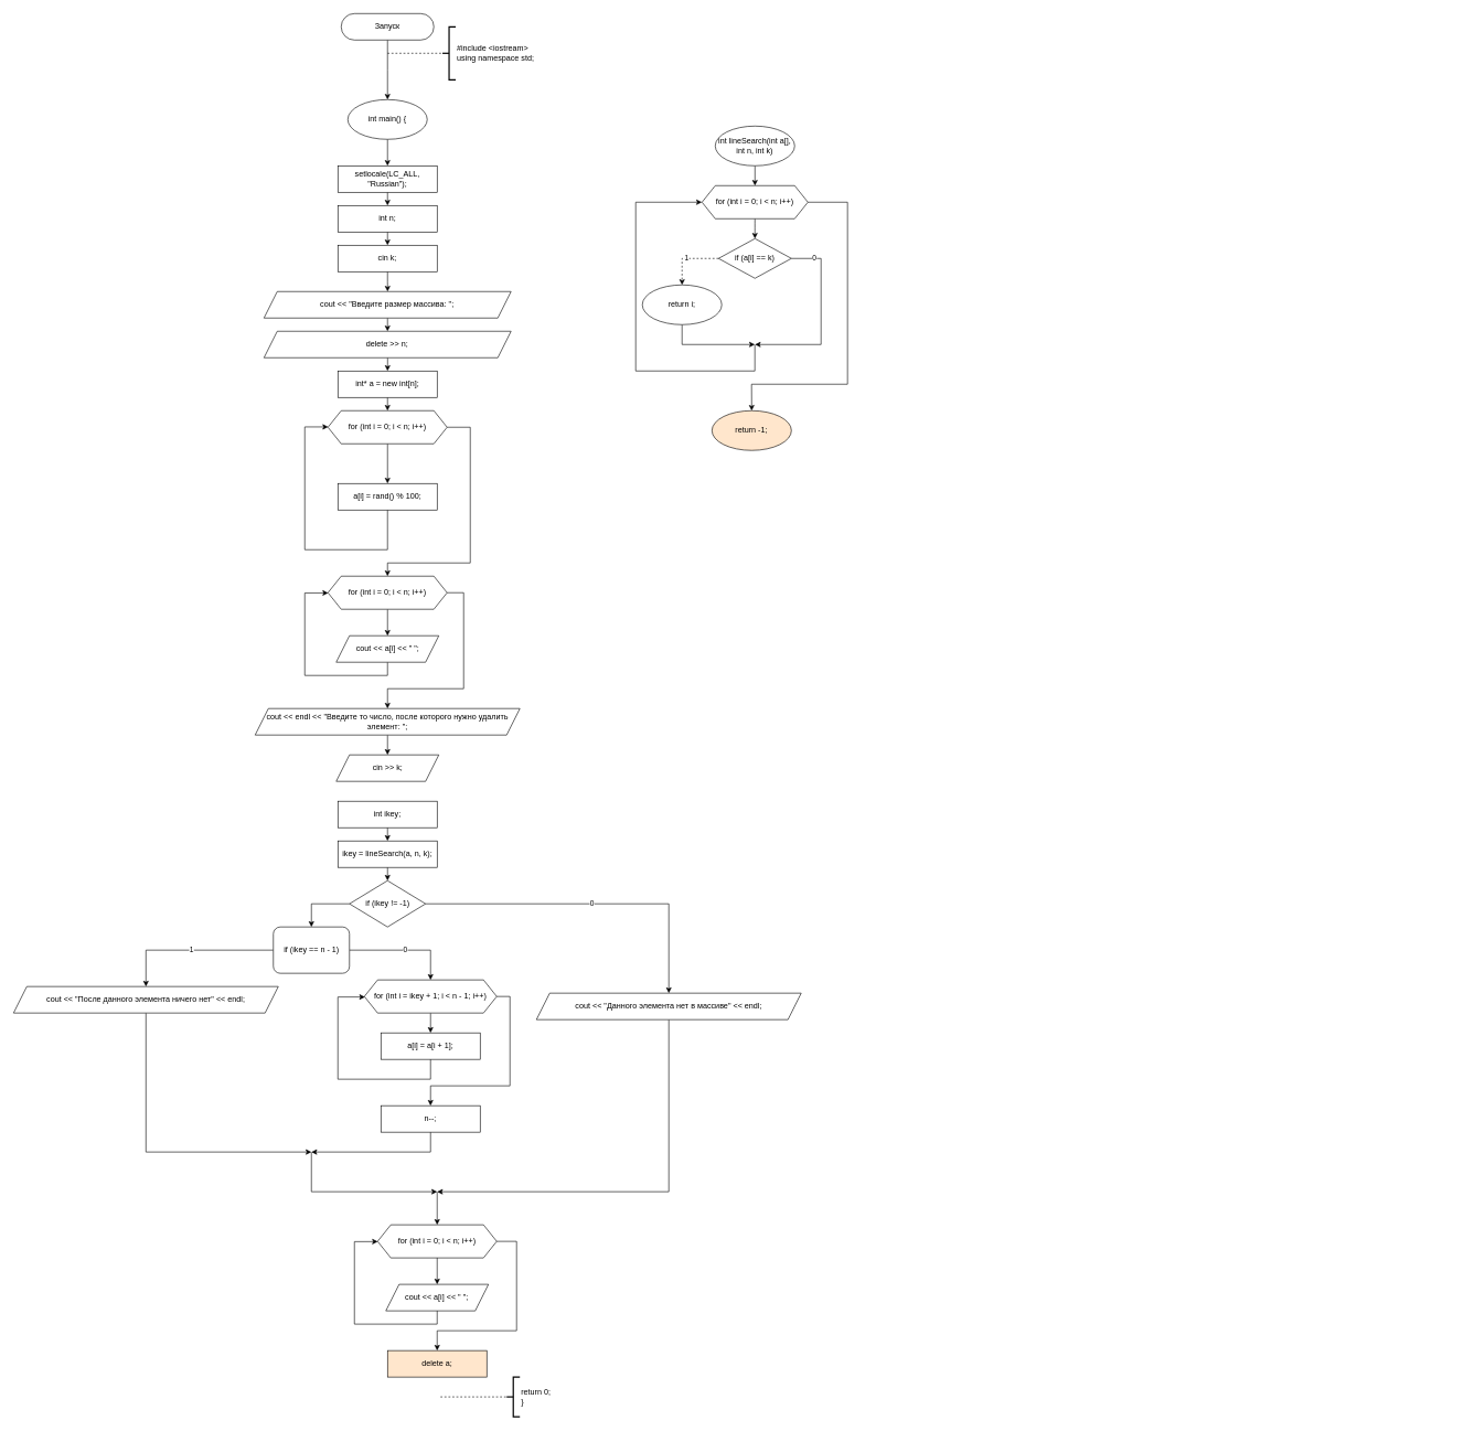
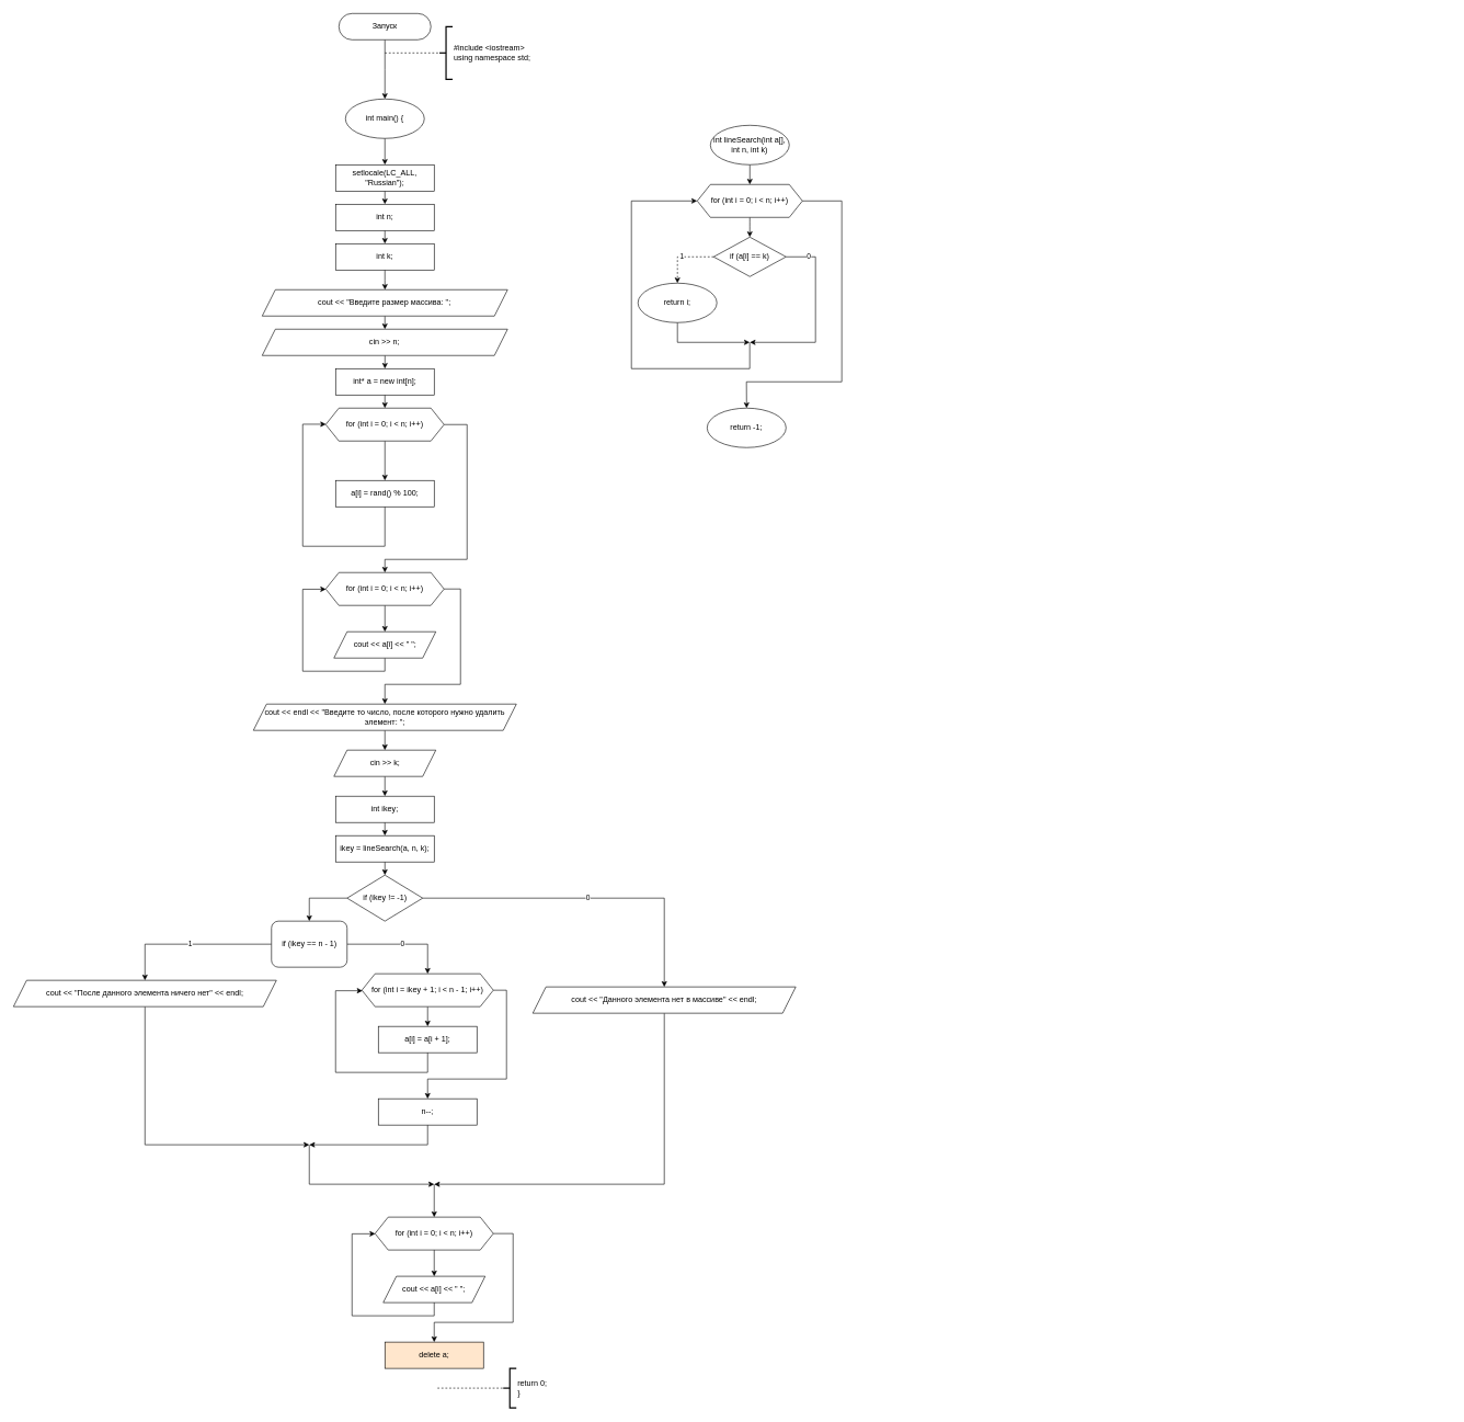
  <mxCell id="0" />
  <mxCell id="1" parent="0" />
  <mxCell id="2" style="edgeStyle=orthogonalEdgeStyle;rounded=0;orthogonalLoop=1;jettySize=auto;html=1;" parent="1" source="3" edge="1"><mxGeometry relative="1" as="geometry"><mxPoint x="585" y="150" as="targetPoint" /></mxGeometry></mxCell>
  <mxCell id="3" value="Запуск" style="rounded=1;whiteSpace=wrap;html=1;arcSize=50;" parent="1" vertex="1"><mxGeometry x="515" y="20" width="140" height="40" as="geometry" /></mxCell>
  <mxCell id="4" value="#include &amp;lt;iostream&amp;gt;&lt;br&gt;using namespace std;" style="strokeWidth=2;html=1;shape=mxgraph.flowchart.annotation_2;align=left;labelPosition=right;pointerEvents=1;" parent="1" vertex="1"><mxGeometry x="668.01" y="40" width="20" height="80" as="geometry" /></mxCell>
  <mxCell id="5" value="" style="endArrow=none;dashed=1;html=1;entryX=0;entryY=0.5;entryDx=0;entryDy=0;entryPerimeter=0;" parent="1" target="4" edge="1"><mxGeometry width="50" height="50" relative="1" as="geometry"><mxPoint x="585" y="80" as="sourcePoint" /><mxPoint x="675" y="70" as="targetPoint" /></mxGeometry></mxCell>
  <mxCell id="6" value="return 0;&lt;br&gt;}" style="strokeWidth=2;html=1;shape=mxgraph.flowchart.annotation_2;align=left;labelPosition=right;pointerEvents=1;" parent="1" vertex="1"><mxGeometry x="765" y="2080" width="20" height="60" as="geometry" /></mxCell>
  <mxCell id="7" value="" style="endArrow=none;dashed=1;html=1;entryX=0;entryY=0.5;entryDx=0;entryDy=0;entryPerimeter=0;" parent="1" edge="1"><mxGeometry width="50" height="50" relative="1" as="geometry"><mxPoint x="665" y="2110" as="sourcePoint" /><mxPoint x="765" y="2110" as="targetPoint" /></mxGeometry></mxCell>
  <mxCell id="8" style="edgeStyle=orthogonalEdgeStyle;html=1;rounded=0;" parent="1" source="9" target="11" edge="1"><mxGeometry relative="1" as="geometry" /></mxCell>
  <mxCell id="9" value="int main() {" style="ellipse;whiteSpace=wrap;html=1;" parent="1" vertex="1"><mxGeometry x="525" y="150" width="120" height="60" as="geometry" /></mxCell>
  <mxCell id="10" style="edgeStyle=orthogonalEdgeStyle;rounded=0;html=1;" parent="1" source="11" target="13" edge="1"><mxGeometry relative="1" as="geometry" /></mxCell>
  <mxCell id="11" value="setlocale(LC_ALL, &quot;Russian&quot;);" style="rounded=0;whiteSpace=wrap;html=1;" parent="1" vertex="1"><mxGeometry x="510" y="250" width="150" height="40" as="geometry" /></mxCell>
  <mxCell id="12" style="edgeStyle=orthogonalEdgeStyle;rounded=0;html=1;" parent="1" source="13" target="15" edge="1"><mxGeometry relative="1" as="geometry" /></mxCell>
  <mxCell id="13" value="int n;" style="rounded=0;whiteSpace=wrap;html=1;" parent="1" vertex="1"><mxGeometry x="510" y="310" width="150" height="40" as="geometry" /></mxCell>
  <mxCell id="14" style="edgeStyle=orthogonalEdgeStyle;rounded=0;html=1;" parent="1" source="15" target="17" edge="1"><mxGeometry relative="1" as="geometry" /></mxCell>
- <mxCell id="15" value="cin k;" style="rounded=0;whiteSpace=wrap;html=1;" parent="1" vertex="1"><mxGeometry x="510" y="370" width="150" height="40" as="geometry" /></mxCell>
+ <mxCell id="15" value="int k;" style="rounded=0;whiteSpace=wrap;html=1;" parent="1" vertex="1"><mxGeometry x="510" y="370" width="150" height="40" as="geometry" /></mxCell>
  <mxCell id="16" style="edgeStyle=orthogonalEdgeStyle;rounded=0;html=1;" parent="1" source="17" target="19" edge="1"><mxGeometry relative="1" as="geometry" /></mxCell>
  <mxCell id="17" value="cout &amp;lt;&amp;lt; &quot;Введите размер массива: &quot;;" style="shape=parallelogram;perimeter=parallelogramPerimeter;whiteSpace=wrap;html=1;fixedSize=1;" parent="1" vertex="1"><mxGeometry x="398.38" y="440" width="373.25" height="40" as="geometry" /></mxCell>
  <mxCell id="18" style="edgeStyle=orthogonalEdgeStyle;rounded=0;html=1;" parent="1" source="19" edge="1"><mxGeometry relative="1" as="geometry"><mxPoint x="585" y="560" as="targetPoint" /></mxGeometry></mxCell>
- <mxCell id="19" value="delete &amp;gt;&amp;gt; n;" style="shape=parallelogram;perimeter=parallelogramPerimeter;whiteSpace=wrap;html=1;fixedSize=1;" parent="1" vertex="1"><mxGeometry x="398.38" y="500" width="373.25" height="40" as="geometry" /></mxCell>
+ <mxCell id="19" value="cin &amp;gt;&amp;gt; n;" style="shape=parallelogram;perimeter=parallelogramPerimeter;whiteSpace=wrap;html=1;fixedSize=1;" parent="1" vertex="1"><mxGeometry x="398.38" y="500" width="373.25" height="40" as="geometry" /></mxCell>
  <mxCell id="20" style="edgeStyle=orthogonalEdgeStyle;html=1;" edge="1" parent="1" source="21" target="33"><mxGeometry relative="1" as="geometry" /></mxCell>
  <mxCell id="21" value="&lt;div&gt;int lineSearch(int a[], int n, int k)&lt;/div&gt;" style="ellipse;whiteSpace=wrap;html=1;" parent="1" vertex="1"><mxGeometry x="1080.14" y="190" width="120" height="60" as="geometry" /></mxCell>
- <mxCell id="22" value="return -1;" style="ellipse;whiteSpace=wrap;html=1;fillColor=#ffe6cc;" parent="1" vertex="1"><mxGeometry x="1075.21" y="620" width="120" height="60" as="geometry" /></mxCell>
+ <mxCell id="22" value="return -1;" style="ellipse;whiteSpace=wrap;html=1;" parent="1" vertex="1"><mxGeometry x="1075.21" y="620" width="120" height="60" as="geometry" /></mxCell>
  <mxCell id="23" style="edgeStyle=orthogonalEdgeStyle;rounded=0;html=1;entryX=-0.005;entryY=0.525;entryDx=0;entryDy=0;entryPerimeter=0;" parent="1" edge="1"><mxGeometry relative="1" as="geometry"><Array as="points"><mxPoint x="2205" y="600" /><mxPoint x="2050" y="600" /><mxPoint x="2050" y="387" /></Array><mxPoint x="2109.05" y="387" as="targetPoint" /></mxGeometry></mxCell>
  <mxCell id="24" style="edgeStyle=orthogonalEdgeStyle;rounded=0;html=1;" parent="1" source="25" target="28" edge="1"><mxGeometry relative="1" as="geometry" /></mxCell>
  <mxCell id="25" value="int* a = new int[n];" style="rounded=0;whiteSpace=wrap;html=1;" parent="1" vertex="1"><mxGeometry x="510" y="560" width="150" height="40" as="geometry" /></mxCell>
  <mxCell id="26" style="edgeStyle=orthogonalEdgeStyle;rounded=0;html=1;" parent="1" source="28" edge="1"><mxGeometry relative="1" as="geometry"><Array as="points"><mxPoint x="710" y="645" /><mxPoint x="710" y="850" /><mxPoint x="585" y="850" /></Array><mxPoint x="585" y="870" as="targetPoint" /></mxGeometry></mxCell>
  <mxCell id="27" style="edgeStyle=orthogonalEdgeStyle;rounded=0;html=1;" edge="1" parent="1" source="28" target="30"><mxGeometry relative="1" as="geometry" /></mxCell>
  <mxCell id="28" value="for (int i = 0; i &amp;lt; n; i++)" style="shape=hexagon;perimeter=hexagonPerimeter2;whiteSpace=wrap;html=1;fixedSize=1;" parent="1" vertex="1"><mxGeometry x="495.01" y="620" width="180" height="50" as="geometry" /></mxCell>
  <mxCell id="29" style="edgeStyle=orthogonalEdgeStyle;rounded=0;html=1;entryX=0.002;entryY=0.49;entryDx=0;entryDy=0;entryPerimeter=0;" parent="1" source="30" target="28" edge="1"><mxGeometry relative="1" as="geometry"><Array as="points"><mxPoint x="585" y="830" /><mxPoint x="460" y="830" /><mxPoint x="460" y="645" /></Array></mxGeometry></mxCell>
  <mxCell id="30" value="a[i] = rand() % 100;" style="rounded=0;whiteSpace=wrap;html=1;" parent="1" vertex="1"><mxGeometry x="510" y="730" width="150" height="40" as="geometry" /></mxCell>
  <mxCell id="31" style="edgeStyle=orthogonalEdgeStyle;html=1;" edge="1" parent="1" source="33" target="36"><mxGeometry relative="1" as="geometry" /></mxCell>
  <mxCell id="32" style="edgeStyle=orthogonalEdgeStyle;rounded=0;html=1;" edge="1" parent="1" source="33" target="22"><mxGeometry relative="1" as="geometry"><Array as="points"><mxPoint x="1280" y="305" /><mxPoint x="1280" y="580" /><mxPoint x="1135" y="580" /></Array></mxGeometry></mxCell>
  <mxCell id="33" value="for (int i = 0; i &amp;lt; n; i++)" style="shape=hexagon;perimeter=hexagonPerimeter2;whiteSpace=wrap;html=1;fixedSize=1;" vertex="1" parent="1"><mxGeometry x="1060.14" y="280" width="160" height="50" as="geometry" /></mxCell>
  <mxCell id="34" value="1" style="edgeStyle=orthogonalEdgeStyle;html=1;rounded=0;dashed=1;" edge="1" parent="1" source="36" target="38"><mxGeometry relative="1" as="geometry"><Array as="points"><mxPoint x="1030" y="390" /></Array></mxGeometry></mxCell>
  <mxCell id="35" value="0" style="edgeStyle=orthogonalEdgeStyle;rounded=0;html=1;" edge="1" parent="1" source="36"><mxGeometry x="-0.747" relative="1" as="geometry"><mxPoint x="1140.14" y="520" as="targetPoint" /><Array as="points"><mxPoint x="1240" y="390" /><mxPoint x="1240" y="520" /></Array><mxPoint as="offset" /></mxGeometry></mxCell>
  <mxCell id="36" value="if (a[i] == k)" style="rhombus;whiteSpace=wrap;html=1;" vertex="1" parent="1"><mxGeometry x="1085.07" y="360" width="110.14" height="60" as="geometry" /></mxCell>
  <mxCell id="37" style="edgeStyle=orthogonalEdgeStyle;rounded=0;html=1;" edge="1" parent="1" source="38"><mxGeometry relative="1" as="geometry"><mxPoint x="1140" y="520" as="targetPoint" /><Array as="points"><mxPoint x="1030" y="520" /></Array></mxGeometry></mxCell>
  <mxCell id="38" value="return i;" style="ellipse;whiteSpace=wrap;html=1;" vertex="1" parent="1"><mxGeometry x="970" y="430" width="120" height="60" as="geometry" /></mxCell>
  <mxCell id="39" value="" style="endArrow=classic;html=1;rounded=0;entryX=-0.001;entryY=0.5;entryDx=0;entryDy=0;entryPerimeter=0;" edge="1" parent="1" target="33"><mxGeometry width="50" height="50" relative="1" as="geometry"><mxPoint x="1140" y="520" as="sourcePoint" /><mxPoint x="1190" y="470" as="targetPoint" /><Array as="points"><mxPoint x="1140" y="560" /><mxPoint x="960" y="560" /><mxPoint x="960" y="305" /></Array></mxGeometry></mxCell>
  <mxCell id="40" style="edgeStyle=orthogonalEdgeStyle;rounded=0;html=1;" edge="1" parent="1" source="42" target="44"><mxGeometry relative="1" as="geometry" /></mxCell>
  <mxCell id="41" style="edgeStyle=orthogonalEdgeStyle;rounded=0;html=1;" edge="1" parent="1" source="42" target="46"><mxGeometry relative="1" as="geometry"><Array as="points"><mxPoint x="700" y="895" /><mxPoint x="700" y="1040" /><mxPoint x="585" y="1040" /></Array></mxGeometry></mxCell>
  <mxCell id="42" value="for (int i = 0; i &amp;lt; n; i++)" style="shape=hexagon;perimeter=hexagonPerimeter2;whiteSpace=wrap;html=1;fixedSize=1;" vertex="1" parent="1"><mxGeometry x="495.01" y="870" width="180" height="50" as="geometry" /></mxCell>
  <mxCell id="43" style="edgeStyle=orthogonalEdgeStyle;rounded=0;html=1;entryX=0.002;entryY=0.507;entryDx=0;entryDy=0;entryPerimeter=0;" edge="1" parent="1" source="44" target="42"><mxGeometry relative="1" as="geometry"><Array as="points"><mxPoint x="585" y="1020" /><mxPoint x="460" y="1020" /><mxPoint x="460" y="895" /></Array></mxGeometry></mxCell>
  <mxCell id="44" value="cout &amp;lt;&amp;lt; a[i] &amp;lt;&amp;lt; &quot; &quot;;" style="shape=parallelogram;perimeter=parallelogramPerimeter;whiteSpace=wrap;html=1;fixedSize=1;" vertex="1" parent="1"><mxGeometry x="507.5" y="960" width="155.01" height="40" as="geometry" /></mxCell>
  <mxCell id="45" style="edgeStyle=orthogonalEdgeStyle;rounded=0;html=1;" edge="1" parent="1" source="46" target="48"><mxGeometry relative="1" as="geometry" /></mxCell>
  <mxCell id="46" value="cout &amp;lt;&amp;lt; endl &amp;lt;&amp;lt; &quot;Введите то число, после которого нужно удалить элемент: &quot;;" style="shape=parallelogram;perimeter=parallelogramPerimeter;whiteSpace=wrap;html=1;fixedSize=1;" vertex="1" parent="1"><mxGeometry x="385" y="1070" width="400" height="40" as="geometry" /></mxCell>
+ <mxCell id="47" style="edgeStyle=orthogonalEdgeStyle;rounded=0;html=1;" edge="1" parent="1" source="48" target="50"><mxGeometry relative="1" as="geometry" /></mxCell>
  <mxCell id="48" value="cin &amp;gt;&amp;gt; k;" style="shape=parallelogram;perimeter=parallelogramPerimeter;whiteSpace=wrap;html=1;fixedSize=1;" vertex="1" parent="1"><mxGeometry x="507.5" y="1140" width="155.01" height="40" as="geometry" /></mxCell>
  <mxCell id="49" style="edgeStyle=orthogonalEdgeStyle;rounded=0;html=1;" edge="1" parent="1" source="50" target="52"><mxGeometry relative="1" as="geometry" /></mxCell>
  <mxCell id="50" value="int ikey;" style="rounded=0;whiteSpace=wrap;html=1;" vertex="1" parent="1"><mxGeometry x="510" y="1210" width="150" height="40" as="geometry" /></mxCell>
  <mxCell id="51" style="edgeStyle=orthogonalEdgeStyle;rounded=0;html=1;" edge="1" parent="1" source="52" target="55"><mxGeometry relative="1" as="geometry" /></mxCell>
  <mxCell id="52" value="ikey = lineSearch(a, n, k);" style="rounded=0;whiteSpace=wrap;html=1;" vertex="1" parent="1"><mxGeometry x="510.01" y="1270" width="150" height="40" as="geometry" /></mxCell>
  <mxCell id="53" style="edgeStyle=orthogonalEdgeStyle;rounded=0;html=1;" edge="1" parent="1" source="55" target="58"><mxGeometry relative="1" as="geometry"><Array as="points"><mxPoint x="470" y="1365" /></Array></mxGeometry></mxCell>
  <mxCell id="54" value="0" style="edgeStyle=orthogonalEdgeStyle;rounded=0;html=1;" edge="1" parent="1" source="55" target="69"><mxGeometry relative="1" as="geometry" /></mxCell>
  <mxCell id="55" value="if (ikey != -1)" style="rhombus;whiteSpace=wrap;html=1;" vertex="1" parent="1"><mxGeometry x="527.5" y="1330" width="115" height="70" as="geometry" /></mxCell>
  <mxCell id="56" value="1" style="edgeStyle=orthogonalEdgeStyle;rounded=0;html=1;" edge="1" parent="1" source="58" target="60"><mxGeometry relative="1" as="geometry"><Array as="points"><mxPoint x="220" y="1435" /></Array></mxGeometry></mxCell>
  <mxCell id="57" value="0" style="edgeStyle=orthogonalEdgeStyle;rounded=0;html=1;" edge="1" parent="1" source="58" target="63"><mxGeometry relative="1" as="geometry" /></mxCell>
  <mxCell id="58" value="if (ikey == n - 1)" style="whiteSpace=wrap;html=1;rounded=1;" vertex="1" parent="1"><mxGeometry x="412.5" y="1400" width="115" height="70" as="geometry" /></mxCell>
  <mxCell id="59" style="edgeStyle=orthogonalEdgeStyle;rounded=0;html=1;" edge="1" parent="1" source="60"><mxGeometry relative="1" as="geometry"><mxPoint x="470" y="1740" as="targetPoint" /><Array as="points"><mxPoint x="220" y="1740" /></Array></mxGeometry></mxCell>
  <mxCell id="60" value="cout &amp;lt;&amp;lt; &quot;После данного элемента ничего нет&quot; &amp;lt;&amp;lt; endl;" style="shape=parallelogram;perimeter=parallelogramPerimeter;whiteSpace=wrap;html=1;fixedSize=1;" vertex="1" parent="1"><mxGeometry x="20" y="1490" width="400" height="40" as="geometry" /></mxCell>
  <mxCell id="61" style="edgeStyle=orthogonalEdgeStyle;rounded=0;html=1;" edge="1" parent="1" source="63" target="65"><mxGeometry relative="1" as="geometry" /></mxCell>
  <mxCell id="62" style="edgeStyle=orthogonalEdgeStyle;rounded=0;html=1;" edge="1" parent="1" source="63" target="67"><mxGeometry relative="1" as="geometry"><Array as="points"><mxPoint x="770" y="1505" /><mxPoint x="770" y="1640" /><mxPoint x="650" y="1640" /></Array></mxGeometry></mxCell>
  <mxCell id="63" value="for (int i = ikey + 1; i &amp;lt; n - 1; i++)" style="shape=hexagon;perimeter=hexagonPerimeter2;whiteSpace=wrap;html=1;fixedSize=1;" vertex="1" parent="1"><mxGeometry x="550" y="1480" width="200" height="50" as="geometry" /></mxCell>
  <mxCell id="64" style="edgeStyle=orthogonalEdgeStyle;rounded=0;html=1;entryX=0.005;entryY=0.516;entryDx=0;entryDy=0;entryPerimeter=0;" edge="1" parent="1" source="65" target="63"><mxGeometry relative="1" as="geometry"><Array as="points"><mxPoint x="650" y="1630" /><mxPoint x="510" y="1630" /><mxPoint x="510" y="1506" /></Array></mxGeometry></mxCell>
  <mxCell id="65" value="a[i] = a[i + 1];" style="rounded=0;whiteSpace=wrap;html=1;" vertex="1" parent="1"><mxGeometry x="575" y="1560" width="150" height="40" as="geometry" /></mxCell>
  <mxCell id="66" style="edgeStyle=orthogonalEdgeStyle;rounded=0;html=1;" edge="1" parent="1" source="67"><mxGeometry relative="1" as="geometry"><mxPoint x="470" y="1740" as="targetPoint" /><Array as="points"><mxPoint x="650" y="1740" /></Array></mxGeometry></mxCell>
  <mxCell id="67" value="n--;" style="rounded=0;whiteSpace=wrap;html=1;" vertex="1" parent="1"><mxGeometry x="575" y="1670" width="150" height="40" as="geometry" /></mxCell>
  <mxCell id="68" style="edgeStyle=orthogonalEdgeStyle;rounded=0;html=1;" edge="1" parent="1" source="69"><mxGeometry relative="1" as="geometry"><mxPoint x="660" y="1800" as="targetPoint" /><Array as="points"><mxPoint x="1010" y="1800" /></Array></mxGeometry></mxCell>
  <mxCell id="69" value="cout &amp;lt;&amp;lt; &quot;Данного элемента нет в массиве&quot; &amp;lt;&amp;lt; endl;" style="shape=parallelogram;perimeter=parallelogramPerimeter;whiteSpace=wrap;html=1;fixedSize=1;" vertex="1" parent="1"><mxGeometry x="810" y="1500" width="400" height="40" as="geometry" /></mxCell>
  <mxCell id="70" style="edgeStyle=orthogonalEdgeStyle;rounded=0;html=1;" edge="1" parent="1" source="72" target="74"><mxGeometry relative="1" as="geometry" /></mxCell>
  <mxCell id="71" style="edgeStyle=orthogonalEdgeStyle;rounded=0;html=1;" edge="1" parent="1" source="72" target="77"><mxGeometry relative="1" as="geometry"><Array as="points"><mxPoint x="780" y="1875" /><mxPoint x="780" y="2010" /><mxPoint x="660" y="2010" /></Array></mxGeometry></mxCell>
  <mxCell id="72" value="for (int i = 0; i &amp;lt; n; i++)" style="shape=hexagon;perimeter=hexagonPerimeter2;whiteSpace=wrap;html=1;fixedSize=1;" vertex="1" parent="1"><mxGeometry x="570" y="1850" width="180" height="50" as="geometry" /></mxCell>
  <mxCell id="73" style="edgeStyle=orthogonalEdgeStyle;rounded=0;html=1;entryX=0.002;entryY=0.507;entryDx=0;entryDy=0;entryPerimeter=0;" edge="1" parent="1" source="74" target="72"><mxGeometry relative="1" as="geometry"><Array as="points"><mxPoint x="659.99" y="2000" /><mxPoint x="534.99" y="2000" /><mxPoint x="534.99" y="1875" /></Array></mxGeometry></mxCell>
  <mxCell id="74" value="cout &amp;lt;&amp;lt; a[i] &amp;lt;&amp;lt; &quot; &quot;;" style="shape=parallelogram;perimeter=parallelogramPerimeter;whiteSpace=wrap;html=1;fixedSize=1;" vertex="1" parent="1"><mxGeometry x="582.49" y="1940" width="155.01" height="40" as="geometry" /></mxCell>
  <mxCell id="75" value="" style="endArrow=classic;html=1;rounded=0;" edge="1" parent="1"><mxGeometry width="50" height="50" relative="1" as="geometry"><mxPoint x="470" y="1740" as="sourcePoint" /><mxPoint x="660" y="1800" as="targetPoint" /><Array as="points"><mxPoint x="470" y="1800" /></Array></mxGeometry></mxCell>
  <mxCell id="76" value="" style="endArrow=classic;html=1;rounded=0;" edge="1" parent="1" target="72"><mxGeometry width="50" height="50" relative="1" as="geometry"><mxPoint x="660" y="1800" as="sourcePoint" /><mxPoint x="710" y="1880" as="targetPoint" /></mxGeometry></mxCell>
  <mxCell id="77" value="delete a;" style="rounded=0;whiteSpace=wrap;html=1;fillColor=#ffe6cc;" vertex="1" parent="1"><mxGeometry x="585" y="2040" width="150" height="40" as="geometry" /></mxCell>
